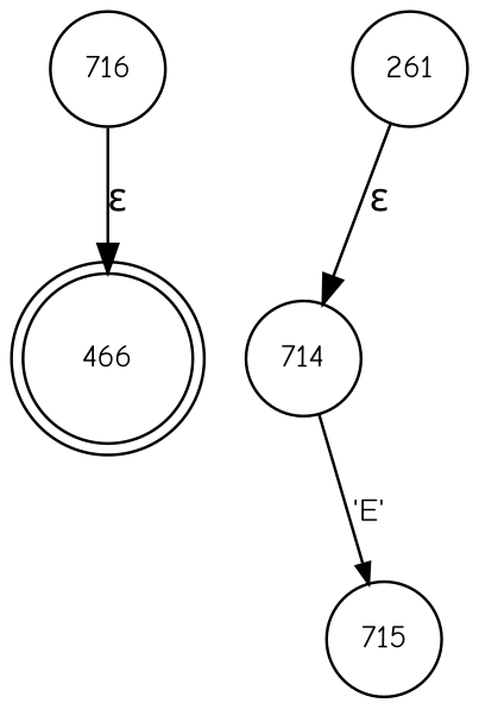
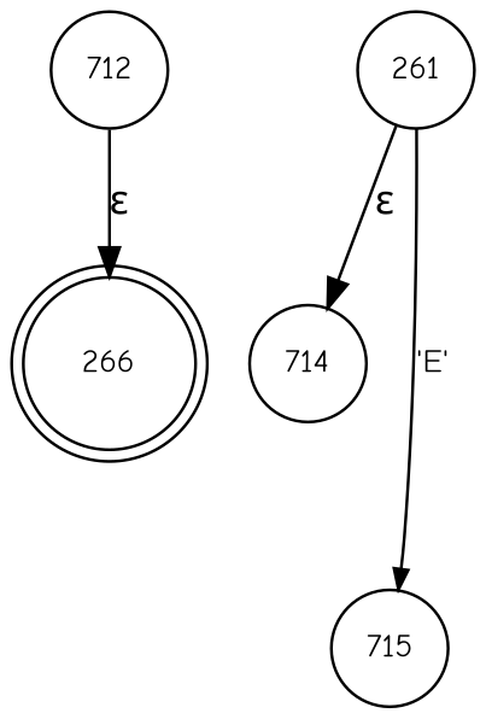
  digraph {
    fontname="Comic Neue"
    rankdir=TB
    node [fixedsize=true fontname="Comic Neue" fontsize=11 shape=circle peripheries=1]
    edge [fontname="Comic Neue"]
-   n1 [label=466 shape=doublecircle width=.6 peripheries=""]
+   n1 [label=266 shape=doublecircle width=.6 peripheries=""]
    n2 [label=261 width=.55]
    n3 [label=714 width=.55]
    n4 [label=715 width=.55]
-   n5 [label=716 width=.55]
+   n5 [label=712 width=.55]
    n2 -> n3 [label="&epsilon;"]
-   n3 -> n4 [arrowhead=normal arrowsize=.7 fontsize=11 label="'E'"]
+   n2 -> n4 [arrowhead=normal arrowsize=.7 fontsize=11 label="'E'"]
    n5 -> n1 [label="&epsilon;"]
  }
